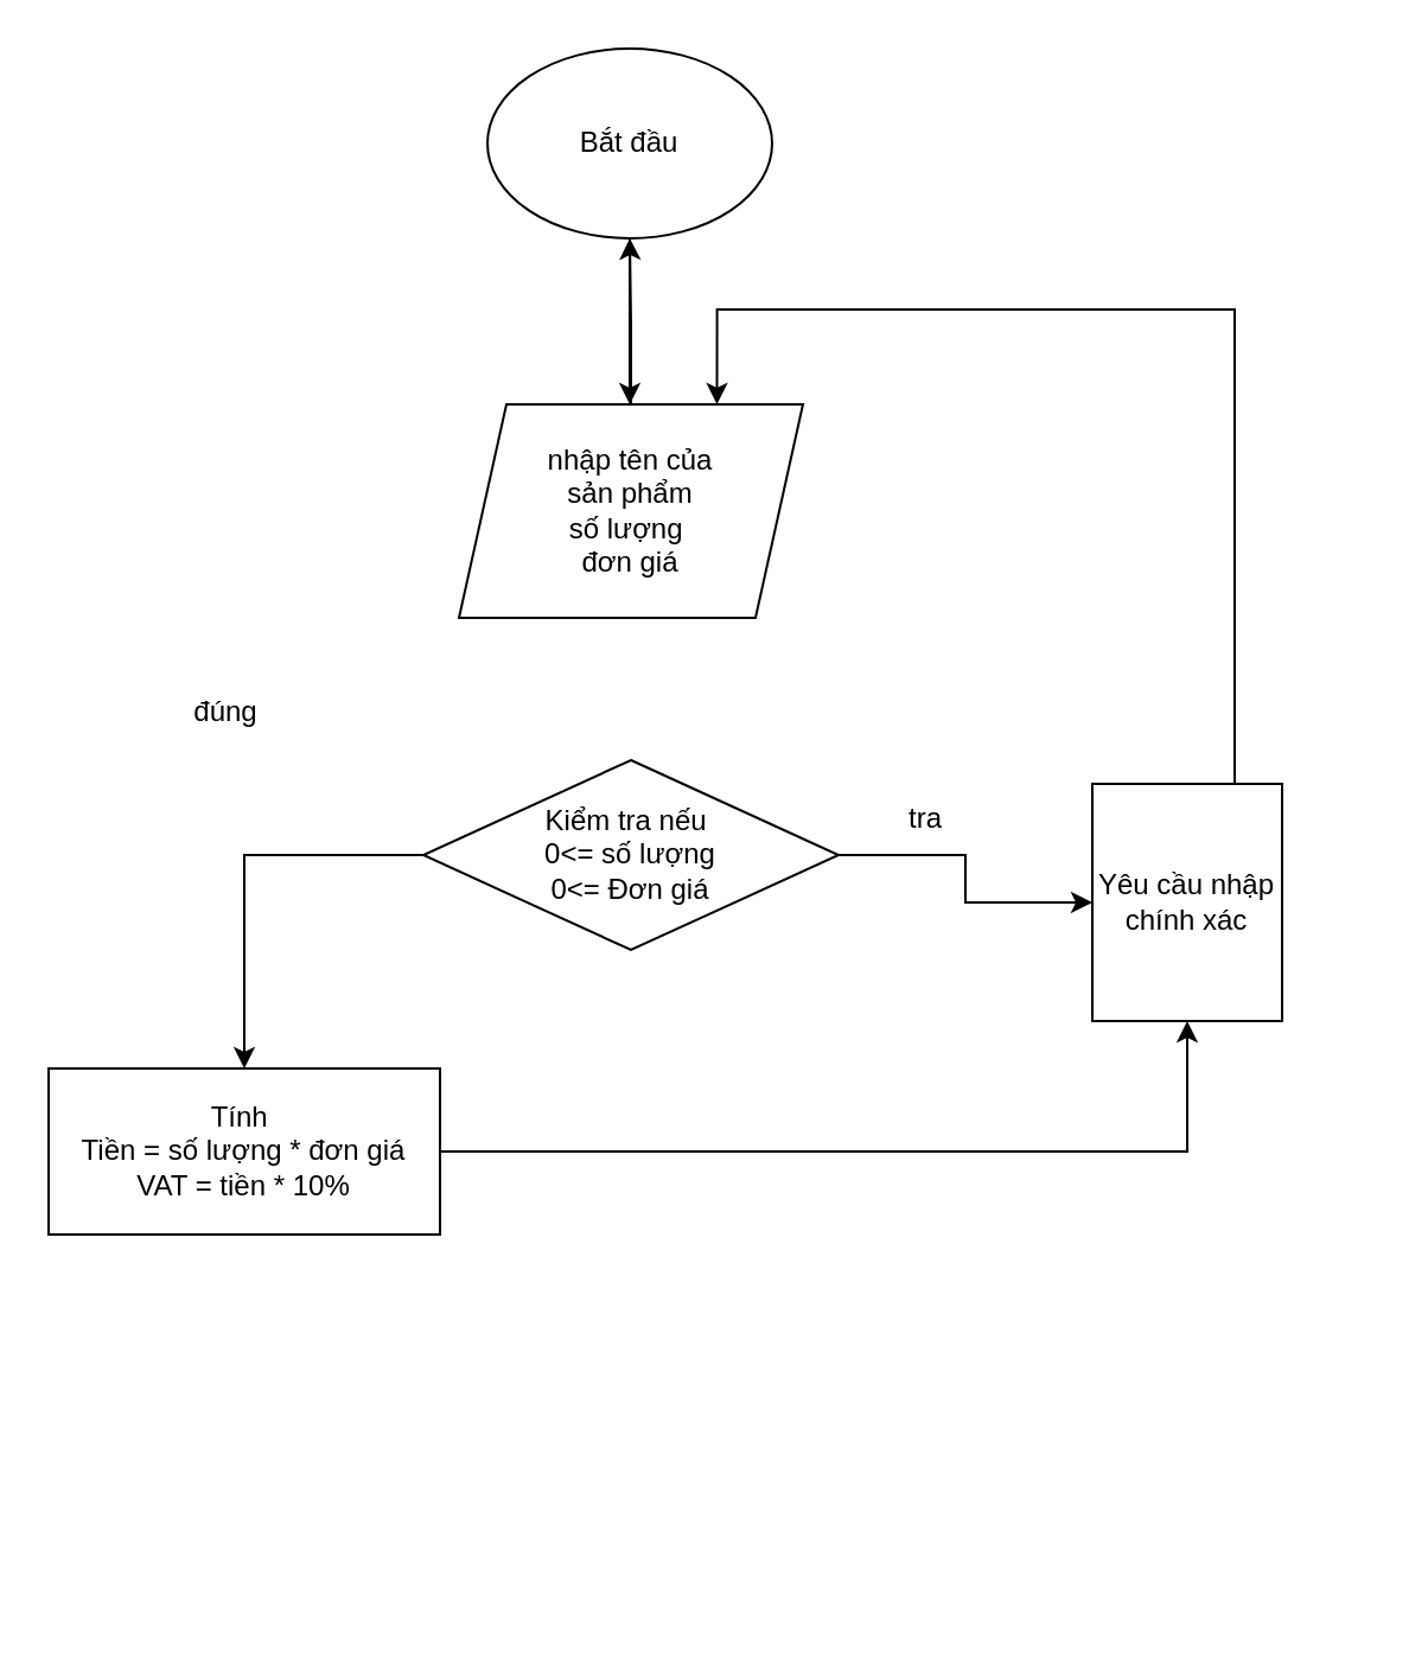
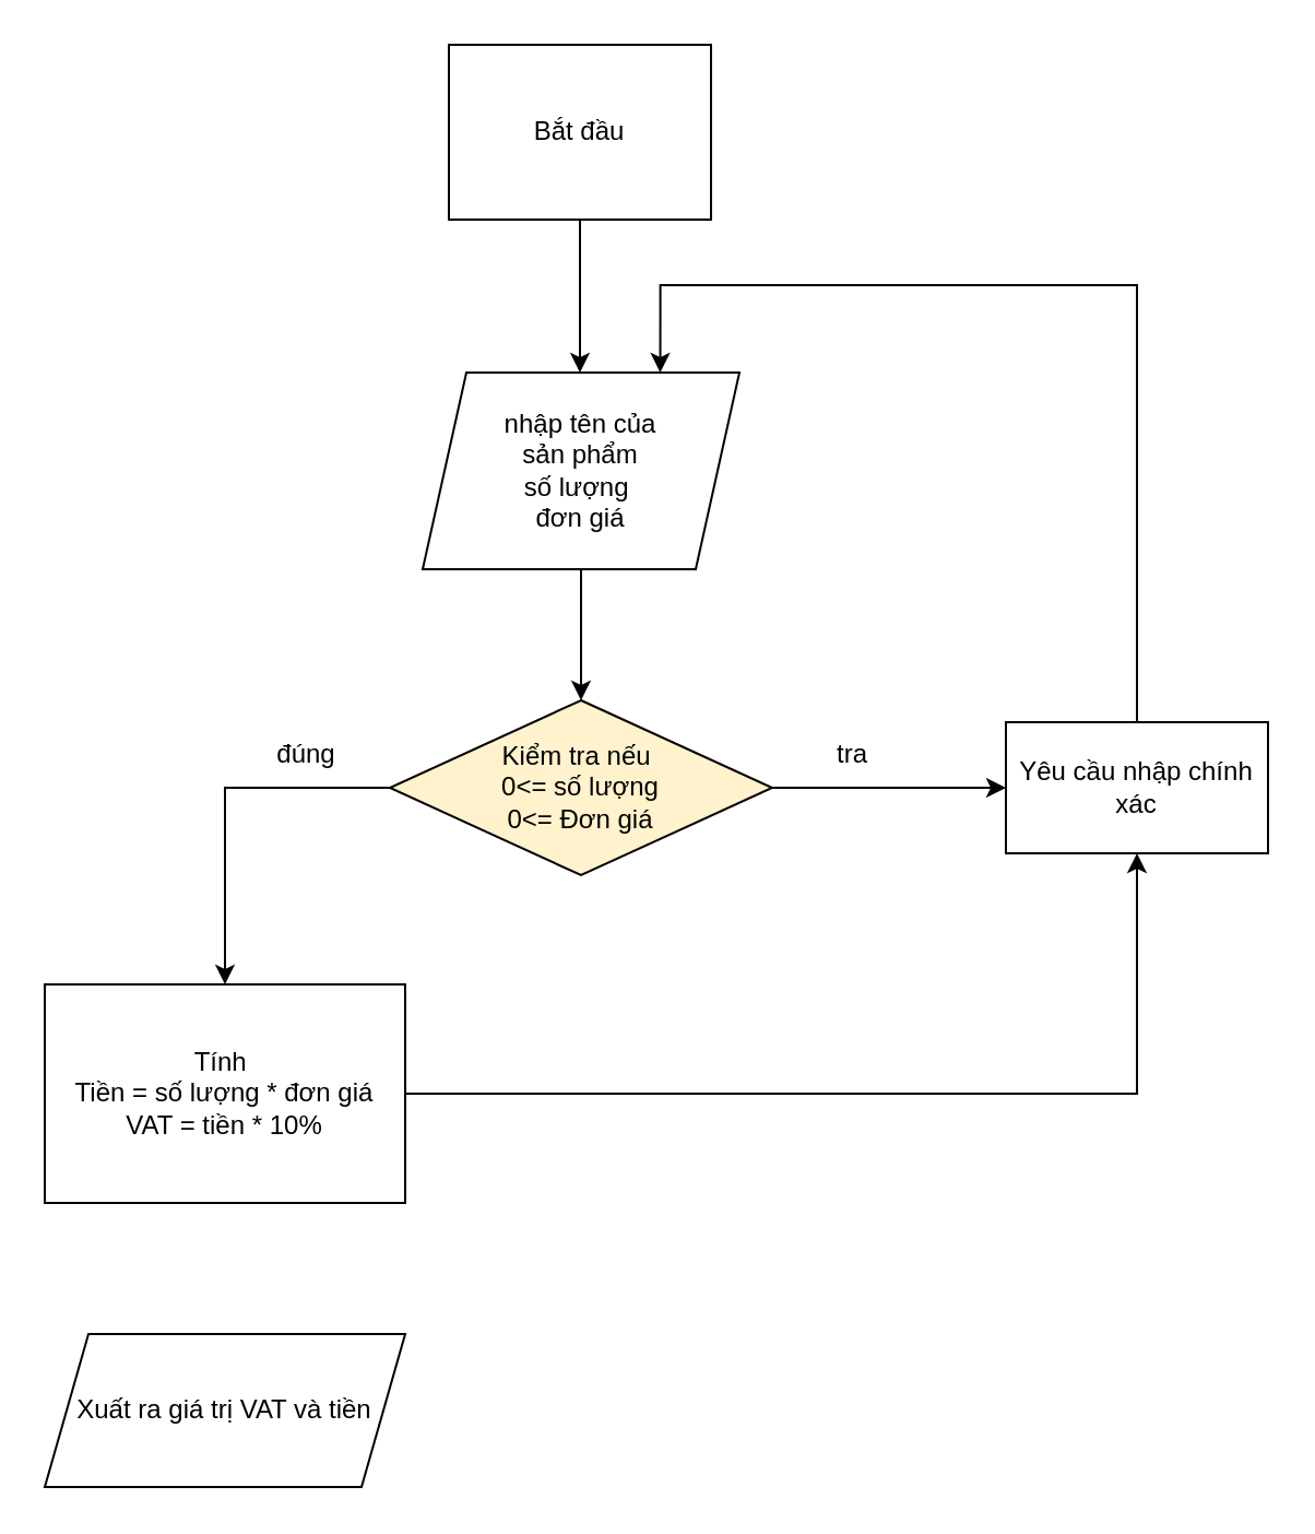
  <mxCell id="0" />
  <mxCell id="1" parent="0" />
  <mxCell id="2" style="edgeStyle=orthogonalEdgeStyle;rounded=0;orthogonalLoop=1;jettySize=auto;html=1;entryX=0.5;entryY=0;entryDx=0;entryDy=0;" edge="1" parent="1" source="3"><mxGeometry relative="1" as="geometry"><mxPoint x="265" y="170" as="targetPoint" /></mxGeometry></mxCell>
- <mxCell id="3" value="Bắt đầu" style="ellipse;whiteSpace=wrap;html=1;" vertex="1" parent="1"><mxGeometry x="205" y="20" width="120" height="80" as="geometry" /></mxCell>
- <mxCell id="4" style="edgeStyle=orthogonalEdgeStyle;rounded=0;orthogonalLoop=1;jettySize=auto;html=1;" edge="1" parent="1" source="5" target="3"><mxGeometry relative="1" as="geometry" /></mxCell>
+ <mxCell id="3" value="Bắt đầu" style="whiteSpace=wrap;html=1;rounded=0;" vertex="1" parent="1"><mxGeometry x="205" y="20" width="120" height="80" as="geometry" /></mxCell>
+ <mxCell id="4" style="edgeStyle=orthogonalEdgeStyle;rounded=0;orthogonalLoop=1;jettySize=auto;html=1;entryX=0.5;entryY=0;entryDx=0;entryDy=0;" edge="1" parent="1" source="5" target="11"><mxGeometry relative="1" as="geometry" /></mxCell>
  <mxCell id="5" value="nhập tên của&lt;br&gt;sản phẩm&lt;br&gt;số lượng&amp;nbsp;&lt;br&gt;đơn giá" style="shape=parallelogram;perimeter=parallelogramPerimeter;whiteSpace=wrap;html=1;fixedSize=1;" vertex="1" parent="1"><mxGeometry x="193" y="170" width="145" height="90" as="geometry" /></mxCell>
  <mxCell id="6" style="edgeStyle=orthogonalEdgeStyle;rounded=0;orthogonalLoop=1;jettySize=auto;html=1;" edge="1" parent="1" source="7" target="14"><mxGeometry relative="1" as="geometry" /></mxCell>
- <mxCell id="7" value="Tính&amp;nbsp;&lt;br&gt;Tiền = số lượng * đơn giá&lt;br&gt;VAT = tiền * 10%" style="rounded=0;whiteSpace=wrap;html=1;" vertex="1" parent="1"><mxGeometry x="20" y="450" width="165" height="70" as="geometry" /></mxCell>
+ <mxCell id="7" value="Tính&amp;nbsp;&lt;br&gt;Tiền = số lượng * đơn giá&lt;br&gt;VAT = tiền * 10%" style="rounded=0;whiteSpace=wrap;html=1;" vertex="1" parent="1"><mxGeometry x="20" y="450" width="165" height="100" as="geometry" /></mxCell>
+ <mxCell id="8" value="Xuất ra giá trị VAT và tiền" style="shape=parallelogram;perimeter=parallelogramPerimeter;whiteSpace=wrap;html=1;fixedSize=1;" vertex="1" parent="1"><mxGeometry x="20" y="610" width="165" height="70" as="geometry" /></mxCell>
  <mxCell id="9" style="edgeStyle=orthogonalEdgeStyle;rounded=0;orthogonalLoop=1;jettySize=auto;html=1;entryX=0.5;entryY=0;entryDx=0;entryDy=0;" edge="1" parent="1" source="11" target="7"><mxGeometry relative="1" as="geometry"><mxPoint x="100" y="360" as="targetPoint" /><Array as="points"><mxPoint x="103" y="360" /></Array></mxGeometry></mxCell>
  <mxCell id="10" style="edgeStyle=orthogonalEdgeStyle;rounded=0;orthogonalLoop=1;jettySize=auto;html=1;entryX=0;entryY=0.5;entryDx=0;entryDy=0;" edge="1" parent="1" source="11" target="14"><mxGeometry relative="1" as="geometry" /></mxCell>
- <mxCell id="11" value="Kiểm tra nếu&amp;nbsp;&lt;br&gt;0&amp;lt;= số lượng&lt;br&gt;0&amp;lt;= Đơn giá" style="rhombus;whiteSpace=wrap;html=1;" vertex="1" parent="1"><mxGeometry x="178" y="320" width="175" height="80" as="geometry" /></mxCell>
- <mxCell id="12" value="đúng" style="text;html=1;strokeColor=none;fillColor=none;align=center;verticalAlign=middle;whiteSpace=wrap;rounded=0;" vertex="1" parent="1"><mxGeometry x="65" y="285" width="60" height="30" as="geometry" /></mxCell>
+ <mxCell id="11" value="Kiểm tra nếu&amp;nbsp;&lt;br&gt;0&amp;lt;= số lượng&lt;br&gt;0&amp;lt;= Đơn giá" style="rhombus;whiteSpace=wrap;html=1;fillColor=#fff2cc;" vertex="1" parent="1"><mxGeometry x="178" y="320" width="175" height="80" as="geometry" /></mxCell>
+ <mxCell id="12" value="đúng" style="text;html=1;strokeColor=none;fillColor=none;align=center;verticalAlign=middle;whiteSpace=wrap;rounded=0;" vertex="1" parent="1"><mxGeometry x="110" y="330" width="60" height="30" as="geometry" /></mxCell>
  <mxCell id="13" style="edgeStyle=orthogonalEdgeStyle;rounded=0;orthogonalLoop=1;jettySize=auto;html=1;entryX=0.75;entryY=0;entryDx=0;entryDy=0;" edge="1" parent="1" source="14" target="5"><mxGeometry relative="1" as="geometry"><mxPoint x="310" y="130" as="targetPoint" /><Array as="points"><mxPoint x="520" y="130" /><mxPoint x="302" y="130" /></Array></mxGeometry></mxCell>
- <mxCell id="14" value="Yêu cầu nhập chính xác" style="rounded=0;whiteSpace=wrap;html=1;" vertex="1" parent="1"><mxGeometry x="460" y="330" width="80" height="100" as="geometry" /></mxCell>
+ <mxCell id="14" value="Yêu cầu nhập chính xác" style="rounded=0;whiteSpace=wrap;html=1;" vertex="1" parent="1"><mxGeometry x="460" y="330" width="120" height="60" as="geometry" /></mxCell>
  <mxCell id="15" value="tra" style="text;html=1;strokeColor=none;fillColor=none;align=center;verticalAlign=middle;whiteSpace=wrap;rounded=0;" vertex="1" parent="1"><mxGeometry x="360" y="330" width="60" height="30" as="geometry" /></mxCell>
